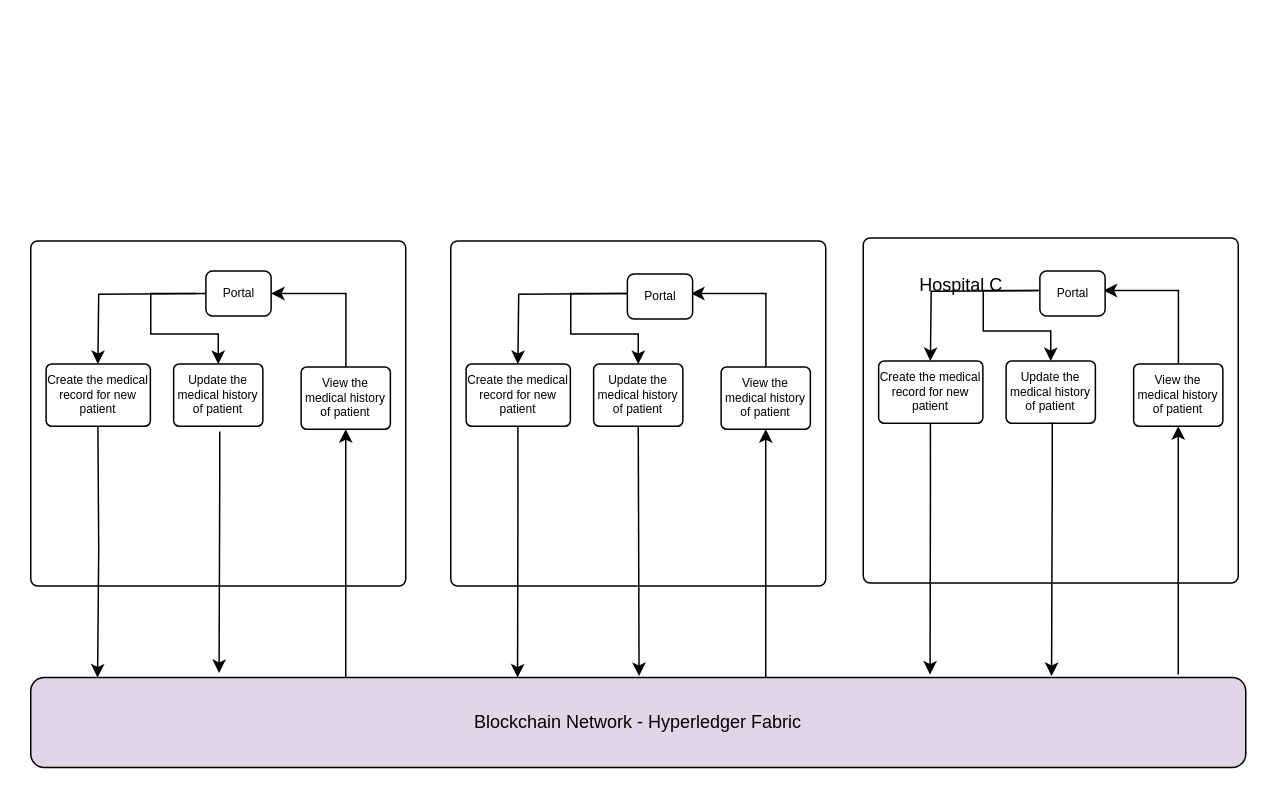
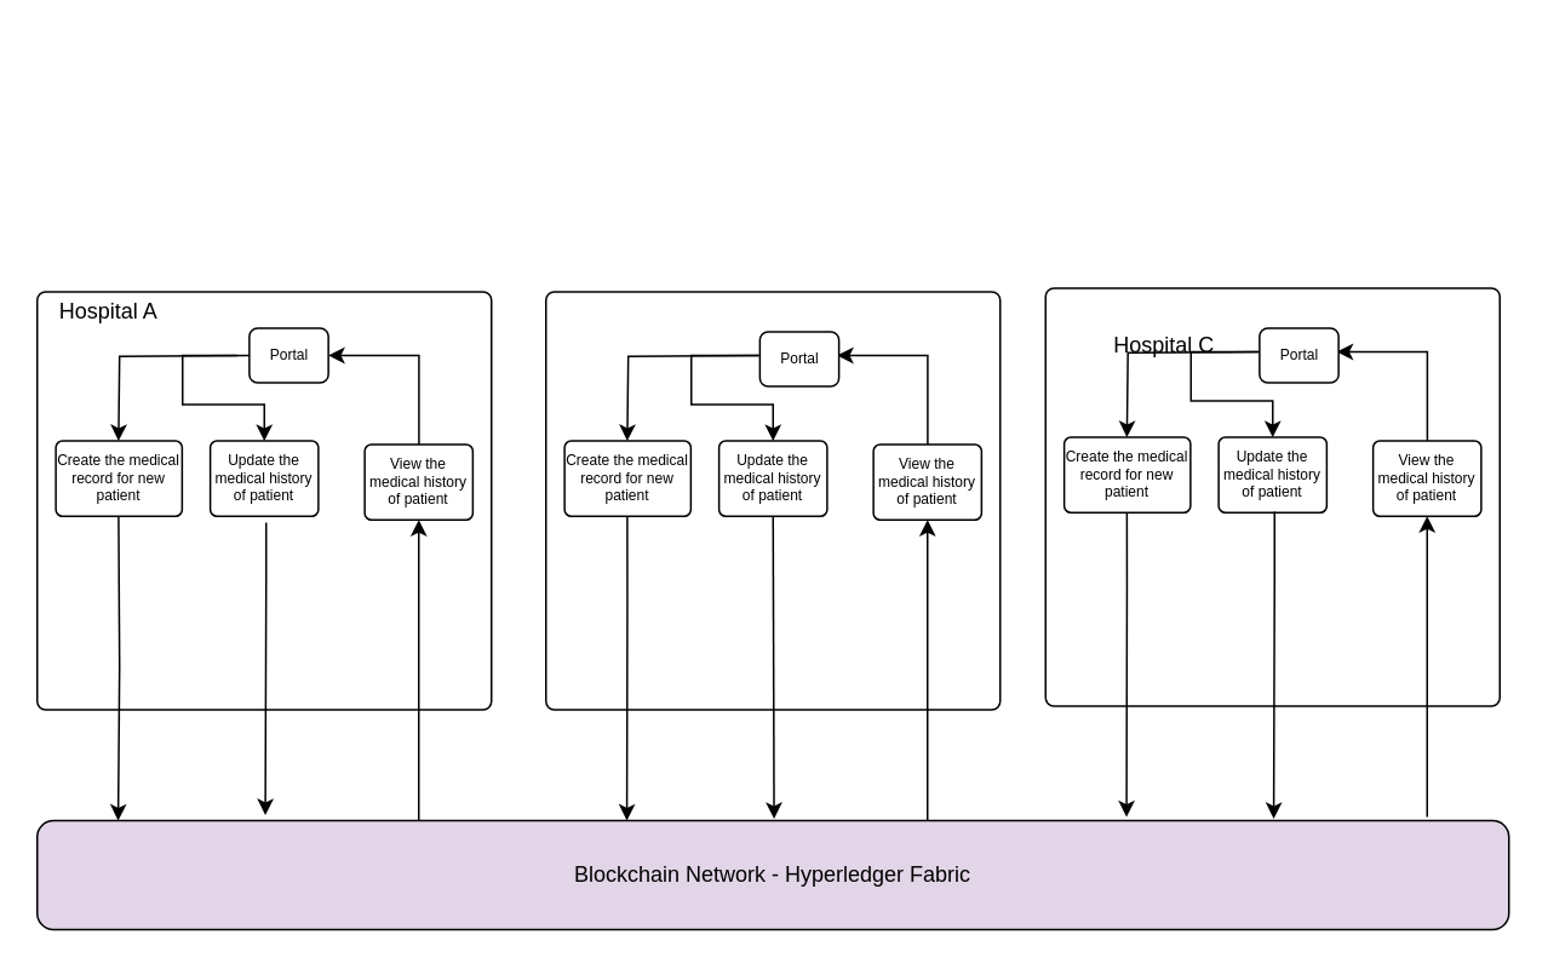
  <mxCell id="0" />
  <mxCell id="1" parent="0" />
  <mxCell id="2" value="" style="rounded=1;whiteSpace=wrap;html=1;arcSize=2;" parent="1" vertex="1"><mxGeometry x="20" y="160" width="250" height="230" as="geometry" /></mxCell>
  <mxCell id="3" value="" style="edgeStyle=orthogonalEdgeStyle;rounded=0;orthogonalLoop=1;jettySize=auto;html=1;" parent="1" edge="1"><mxGeometry relative="1" as="geometry"><mxPoint x="120" y="20" as="targetPoint" /></mxGeometry></mxCell>
  <mxCell id="4" value="" style="edgeStyle=orthogonalEdgeStyle;rounded=0;orthogonalLoop=1;jettySize=auto;html=1;startArrow=classic;startFill=1;" parent="1" edge="1"><mxGeometry relative="1" as="geometry"><mxPoint x="400" y="100" as="sourcePoint" /></mxGeometry></mxCell>
  <mxCell id="5" value="" style="edgeStyle=orthogonalEdgeStyle;rounded=0;orthogonalLoop=1;jettySize=auto;html=1;" parent="1" edge="1"><mxGeometry relative="1" as="geometry"><mxPoint x="520" y="20" as="sourcePoint" /></mxGeometry></mxCell>
  <mxCell id="6" value="" style="edgeStyle=orthogonalEdgeStyle;rounded=0;orthogonalLoop=1;jettySize=auto;html=1;" parent="1" edge="1"><mxGeometry relative="1" as="geometry"><mxPoint x="120" y="380" as="targetPoint" /></mxGeometry></mxCell>
  <mxCell id="7" value="" style="edgeStyle=orthogonalEdgeStyle;rounded=0;orthogonalLoop=1;jettySize=auto;html=1;startArrow=classic;startFill=1;" parent="1" edge="1"><mxGeometry relative="1" as="geometry"><mxPoint x="400" y="460" as="sourcePoint" /></mxGeometry></mxCell>
  <mxCell id="8" value="" style="edgeStyle=orthogonalEdgeStyle;rounded=0;orthogonalLoop=1;jettySize=auto;html=1;" parent="1" edge="1"><mxGeometry relative="1" as="geometry"><mxPoint x="520" y="380" as="sourcePoint" /></mxGeometry></mxCell>
  <mxCell id="9" value="" style="edgeStyle=orthogonalEdgeStyle;rounded=0;orthogonalLoop=1;jettySize=auto;html=1;entryX=0.5;entryY=0;entryDx=0;entryDy=0;" parent="1" edge="1"><mxGeometry relative="1" as="geometry"><mxPoint x="64.75" y="242" as="targetPoint" /><mxPoint x="137" y="195" as="sourcePoint" /></mxGeometry></mxCell>
  <mxCell id="10" value="Portal" style="rounded=1;whiteSpace=wrap;html=1;fontSize=8;" parent="1" vertex="1"><mxGeometry x="136.75" y="180" width="43.5" height="30" as="geometry" /></mxCell>
  <mxCell id="11" value="" style="edgeStyle=orthogonalEdgeStyle;rounded=0;orthogonalLoop=1;jettySize=auto;html=1;entryX=0.055;entryY=0;entryDx=0;entryDy=0;entryPerimeter=0;exitX=0.5;exitY=1;exitDx=0;exitDy=0;" parent="1" target="24" edge="1"><mxGeometry relative="1" as="geometry"><mxPoint x="64.75" y="406" as="targetPoint" /><mxPoint x="64.75" y="280" as="sourcePoint" /></mxGeometry></mxCell>
  <mxCell id="12" value="" style="edgeStyle=orthogonalEdgeStyle;rounded=0;orthogonalLoop=1;jettySize=auto;html=1;entryX=1;entryY=0.5;entryDx=0;entryDy=0;" parent="1" source="13" target="10" edge="1"><mxGeometry relative="1" as="geometry"><mxPoint x="230" y="164" as="targetPoint" /><Array as="points"><mxPoint x="230" y="195" /></Array></mxGeometry></mxCell>
  <mxCell id="13" value="View the medical history of patient" style="rounded=1;whiteSpace=wrap;html=1;fontSize=8;arcSize=9;" parent="1" vertex="1"><mxGeometry x="200.25" y="244" width="59.5" height="41.5" as="geometry" /></mxCell>
+ <mxCell id="14" value="Hospital A" style="text;html=1;align=center;verticalAlign=middle;resizable=0;points=[];autosize=1;" parent="1" vertex="1"><mxGeometry x="24" y="161" width="70" height="20" as="geometry" /></mxCell>
  <mxCell id="15" style="edgeStyle=orthogonalEdgeStyle;rounded=0;orthogonalLoop=1;jettySize=auto;html=1;entryX=0.5;entryY=0;entryDx=0;entryDy=0;" parent="1" edge="1"><mxGeometry relative="1" as="geometry"><mxPoint x="344.8" y="280" as="sourcePoint" /></mxGeometry></mxCell>
  <mxCell id="16" value="" style="edgeStyle=orthogonalEdgeStyle;rounded=0;orthogonalLoop=1;jettySize=auto;html=1;entryX=0;entryY=0.5;entryDx=0;entryDy=0;entryPerimeter=0;" parent="1" edge="1"><mxGeometry relative="1" as="geometry"><mxPoint x="380" y="316" as="sourcePoint" /></mxGeometry></mxCell>
  <mxCell id="17" value="" style="edgeStyle=orthogonalEdgeStyle;rounded=0;orthogonalLoop=1;jettySize=auto;html=1;entryX=0;entryY=0.5;entryDx=0;entryDy=0;exitX=0.5;exitY=0;exitDx=0;exitDy=0;" parent="1" edge="1"><mxGeometry relative="1" as="geometry"><mxPoint x="432" y="222" as="targetPoint" /><mxPoint x="432" y="302" as="sourcePoint" /></mxGeometry></mxCell>
  <mxCell id="18" value="" style="edgeStyle=orthogonalEdgeStyle;rounded=0;orthogonalLoop=1;jettySize=auto;html=1;" parent="1" edge="1"><mxGeometry relative="1" as="geometry"><mxPoint x="510" y="170.5" as="targetPoint" /><mxPoint x="510.1" y="250.5" as="sourcePoint" /></mxGeometry></mxCell>
  <mxCell id="19" value="" style="edgeStyle=orthogonalEdgeStyle;rounded=0;orthogonalLoop=1;jettySize=auto;html=1;" parent="1" edge="1"><mxGeometry relative="1" as="geometry"><mxPoint x="510" y="270" as="targetPoint" /><mxPoint x="510" y="302" as="sourcePoint" /></mxGeometry></mxCell>
  <mxCell id="20" value="" style="edgeStyle=orthogonalEdgeStyle;rounded=0;orthogonalLoop=1;jettySize=auto;html=1;entryX=0;entryY=0.5;entryDx=0;entryDy=0;exitX=0.5;exitY=0;exitDx=0;exitDy=0;" parent="1" edge="1"><mxGeometry relative="1" as="geometry"><mxPoint x="712" y="222" as="targetPoint" /><mxPoint x="712" y="302" as="sourcePoint" /></mxGeometry></mxCell>
  <mxCell id="21" value="" style="edgeStyle=orthogonalEdgeStyle;rounded=0;orthogonalLoop=1;jettySize=auto;html=1;entryX=0.5;entryY=1;entryDx=0;entryDy=0;" parent="1" edge="1"><mxGeometry relative="1" as="geometry"><mxPoint x="790" y="170.5" as="targetPoint" /><mxPoint x="790.1" y="250.5" as="sourcePoint" /></mxGeometry></mxCell>
  <mxCell id="22" value="" style="edgeStyle=orthogonalEdgeStyle;rounded=0;orthogonalLoop=1;jettySize=auto;html=1;" parent="1" edge="1"><mxGeometry relative="1" as="geometry"><mxPoint x="790.1" y="271.5" as="targetPoint" /></mxGeometry></mxCell>
  <mxCell id="23" value="" style="edgeStyle=orthogonalEdgeStyle;rounded=0;orthogonalLoop=1;jettySize=auto;html=1;entryX=0.5;entryY=1;entryDx=0;entryDy=0;" parent="1" edge="1"><mxGeometry relative="1" as="geometry"><mxPoint x="790" y="330" as="targetPoint" /><Array as="points"><mxPoint x="790" y="330" /><mxPoint x="790" y="330" /></Array></mxGeometry></mxCell>
  <mxCell id="24" value="Blockchain Network - Hyperledger Fabric" style="rounded=1;whiteSpace=wrap;html=1;fillColor=#e1d5e7;" parent="1" vertex="1"><mxGeometry x="20" y="451" width="810" height="60" as="geometry" /></mxCell>
  <mxCell id="25" value="Update the medical history of patient" style="rounded=1;whiteSpace=wrap;html=1;fontSize=8;arcSize=9;" parent="1" vertex="1"><mxGeometry x="115.25" y="242" width="59.5" height="41.5" as="geometry" /></mxCell>
  <mxCell id="26" value="Create the medical record for new patient" style="rounded=1;whiteSpace=wrap;html=1;fontSize=8;arcSize=9;" parent="1" vertex="1"><mxGeometry x="30.25" y="242" width="69.5" height="41.5" as="geometry" /></mxCell>
  <mxCell id="27" value="" style="edgeStyle=orthogonalEdgeStyle;rounded=0;orthogonalLoop=1;jettySize=auto;html=1;entryX=0.5;entryY=0;entryDx=0;entryDy=0;" parent="1" target="25" edge="1"><mxGeometry relative="1" as="geometry"><mxPoint x="74.75" y="252" as="targetPoint" /><mxPoint x="130" y="195" as="sourcePoint" /><Array as="points"><mxPoint x="100" y="195" /><mxPoint x="100" y="222" /><mxPoint x="145" y="222" /></Array></mxGeometry></mxCell>
  <mxCell id="28" value="" style="edgeStyle=orthogonalEdgeStyle;rounded=0;orthogonalLoop=1;jettySize=auto;html=1;entryX=0.055;entryY=0;entryDx=0;entryDy=0;entryPerimeter=0;" parent="1" edge="1"><mxGeometry relative="1" as="geometry"><mxPoint x="145.55" y="448" as="targetPoint" /><mxPoint x="146" y="287" as="sourcePoint" /><Array as="points"><mxPoint x="146" y="317" /><mxPoint x="146" y="317" /></Array></mxGeometry></mxCell>
  <mxCell id="29" value="" style="endArrow=classic;html=1;entryX=0.5;entryY=1;entryDx=0;entryDy=0;" parent="1" target="13" edge="1"><mxGeometry width="50" height="50" relative="1" as="geometry"><mxPoint x="230" y="451" as="sourcePoint" /><mxPoint x="330" y="290" as="targetPoint" /></mxGeometry></mxCell>
  <mxCell id="30" value="" style="rounded=1;whiteSpace=wrap;html=1;arcSize=2;" parent="1" vertex="1"><mxGeometry x="300" y="160" width="250" height="230" as="geometry" /></mxCell>
  <mxCell id="31" value="" style="edgeStyle=orthogonalEdgeStyle;rounded=0;orthogonalLoop=1;jettySize=auto;html=1;entryX=0.5;entryY=0;entryDx=0;entryDy=0;" parent="1" edge="1"><mxGeometry relative="1" as="geometry"><mxPoint x="344.75" y="242" as="targetPoint" /><mxPoint x="417" y="195" as="sourcePoint" /></mxGeometry></mxCell>
  <mxCell id="32" value="" style="edgeStyle=orthogonalEdgeStyle;rounded=0;orthogonalLoop=1;jettySize=auto;html=1;entryX=0.055;entryY=0;entryDx=0;entryDy=0;entryPerimeter=0;exitX=0.5;exitY=1;exitDx=0;exitDy=0;" parent="1" edge="1"><mxGeometry relative="1" as="geometry"><mxPoint x="344.55" y="451" as="targetPoint" /><mxPoint x="344.75" y="280" as="sourcePoint" /><Array as="points"><mxPoint x="345" y="330" /><mxPoint x="345" y="330" /></Array></mxGeometry></mxCell>
  <mxCell id="33" value="" style="edgeStyle=orthogonalEdgeStyle;rounded=0;orthogonalLoop=1;jettySize=auto;html=1;entryX=1;entryY=0.5;entryDx=0;entryDy=0;" parent="1" source="34" edge="1"><mxGeometry relative="1" as="geometry"><mxPoint x="460.25" y="195" as="targetPoint" /><Array as="points"><mxPoint x="510" y="195" /></Array></mxGeometry></mxCell>
  <mxCell id="34" value="View the medical history of patient" style="rounded=1;whiteSpace=wrap;html=1;fontSize=8;arcSize=9;" parent="1" vertex="1"><mxGeometry x="480.25" y="244" width="59.5" height="41.5" as="geometry" /></mxCell>
  <mxCell id="35" value="Update the medical history of patient" style="rounded=1;whiteSpace=wrap;html=1;fontSize=8;arcSize=9;" parent="1" vertex="1"><mxGeometry x="395.25" y="242" width="59.5" height="41.5" as="geometry" /></mxCell>
  <mxCell id="36" value="Create the medical record for new patient" style="rounded=1;whiteSpace=wrap;html=1;fontSize=8;arcSize=9;" parent="1" vertex="1"><mxGeometry x="310.25" y="242" width="69.5" height="41.5" as="geometry" /></mxCell>
  <mxCell id="37" value="" style="edgeStyle=orthogonalEdgeStyle;rounded=0;orthogonalLoop=1;jettySize=auto;html=1;entryX=0.5;entryY=0;entryDx=0;entryDy=0;" parent="1" target="35" edge="1"><mxGeometry relative="1" as="geometry"><mxPoint x="354.75" y="252" as="targetPoint" /><mxPoint x="420" y="195" as="sourcePoint" /><Array as="points"><mxPoint x="380" y="195" /><mxPoint x="380" y="222" /><mxPoint x="425" y="222" /></Array></mxGeometry></mxCell>
  <mxCell id="38" value="" style="edgeStyle=orthogonalEdgeStyle;rounded=0;orthogonalLoop=1;jettySize=auto;html=1;entryX=0.055;entryY=0;entryDx=0;entryDy=0;entryPerimeter=0;exitX=0.5;exitY=1;exitDx=0;exitDy=0;" parent="1" source="35" edge="1"><mxGeometry relative="1" as="geometry"><mxPoint x="425.55" y="450" as="targetPoint" /><mxPoint x="426" y="280" as="sourcePoint" /><Array as="points"><mxPoint x="426" y="284" /></Array></mxGeometry></mxCell>
  <mxCell id="39" value="" style="endArrow=classic;html=1;entryX=0.5;entryY=1;entryDx=0;entryDy=0;" parent="1" target="34" edge="1"><mxGeometry width="50" height="50" relative="1" as="geometry"><mxPoint x="510" y="451" as="sourcePoint" /><mxPoint x="610" y="290" as="targetPoint" /></mxGeometry></mxCell>
  <mxCell id="40" value="Portal" style="rounded=1;whiteSpace=wrap;html=1;fontSize=8;" parent="1" vertex="1"><mxGeometry x="417.75" y="182" width="43.5" height="30" as="geometry" /></mxCell>
  <mxCell id="41" value="" style="rounded=1;whiteSpace=wrap;html=1;arcSize=2;" parent="1" vertex="1"><mxGeometry x="575" y="158" width="250" height="230" as="geometry" /></mxCell>
  <mxCell id="42" value="" style="edgeStyle=orthogonalEdgeStyle;rounded=0;orthogonalLoop=1;jettySize=auto;html=1;entryX=0.5;entryY=0;entryDx=0;entryDy=0;" parent="1" edge="1"><mxGeometry relative="1" as="geometry"><mxPoint x="619.75" y="240" as="targetPoint" /><mxPoint x="692" y="193" as="sourcePoint" /></mxGeometry></mxCell>
  <mxCell id="43" value="" style="edgeStyle=orthogonalEdgeStyle;rounded=0;orthogonalLoop=1;jettySize=auto;html=1;entryX=0.055;entryY=0;entryDx=0;entryDy=0;entryPerimeter=0;exitX=0.5;exitY=1;exitDx=0;exitDy=0;" parent="1" edge="1"><mxGeometry relative="1" as="geometry"><mxPoint x="619.55" y="449" as="targetPoint" /><mxPoint x="619.75" y="278" as="sourcePoint" /><Array as="points"><mxPoint x="620" y="320" /><mxPoint x="620" y="320" /></Array></mxGeometry></mxCell>
  <mxCell id="44" value="" style="edgeStyle=orthogonalEdgeStyle;rounded=0;orthogonalLoop=1;jettySize=auto;html=1;entryX=1;entryY=0.5;entryDx=0;entryDy=0;" parent="1" source="45" edge="1"><mxGeometry relative="1" as="geometry"><mxPoint x="735.25" y="193" as="targetPoint" /><Array as="points"><mxPoint x="785" y="193" /></Array></mxGeometry></mxCell>
  <mxCell id="45" value="View the medical history of patient" style="rounded=1;whiteSpace=wrap;html=1;fontSize=8;arcSize=9;" parent="1" vertex="1"><mxGeometry x="755.25" y="242" width="59.5" height="41.5" as="geometry" /></mxCell>
  <mxCell id="46" value="Hospital C" style="text;html=1;align=center;verticalAlign=middle;resizable=0;points=[];autosize=1;" parent="1" vertex="1"><mxGeometry x="605" y="180" width="70" height="20" as="geometry" /></mxCell>
  <mxCell id="47" value="Update the medical history of patient" style="rounded=1;whiteSpace=wrap;html=1;fontSize=8;arcSize=9;" parent="1" vertex="1"><mxGeometry x="670.25" y="240" width="59.5" height="41.5" as="geometry" /></mxCell>
  <mxCell id="48" value="Create the medical record for new patient" style="rounded=1;whiteSpace=wrap;html=1;fontSize=8;arcSize=9;" parent="1" vertex="1"><mxGeometry x="585.25" y="240" width="69.5" height="41.5" as="geometry" /></mxCell>
  <mxCell id="49" value="" style="edgeStyle=orthogonalEdgeStyle;rounded=0;orthogonalLoop=1;jettySize=auto;html=1;entryX=0.5;entryY=0;entryDx=0;entryDy=0;" parent="1" target="47" edge="1"><mxGeometry relative="1" as="geometry"><mxPoint x="629.75" y="250" as="targetPoint" /><mxPoint x="695" y="193" as="sourcePoint" /><Array as="points"><mxPoint x="655" y="193" /><mxPoint x="655" y="220" /><mxPoint x="700" y="220" /></Array></mxGeometry></mxCell>
  <mxCell id="50" value="" style="edgeStyle=orthogonalEdgeStyle;rounded=0;orthogonalLoop=1;jettySize=auto;html=1;entryX=0.055;entryY=0;entryDx=0;entryDy=0;entryPerimeter=0;" parent="1" edge="1"><mxGeometry relative="1" as="geometry"><mxPoint x="700.55" y="450" as="targetPoint" /><mxPoint x="701" y="281" as="sourcePoint" /><Array as="points"><mxPoint x="701" y="319" /><mxPoint x="701" y="319" /></Array></mxGeometry></mxCell>
  <mxCell id="51" value="" style="endArrow=classic;html=1;entryX=0.5;entryY=1;entryDx=0;entryDy=0;" parent="1" target="45" edge="1"><mxGeometry width="50" height="50" relative="1" as="geometry"><mxPoint x="785" y="449" as="sourcePoint" /><mxPoint x="885" y="288" as="targetPoint" /></mxGeometry></mxCell>
  <mxCell id="52" value="Portal" style="rounded=1;whiteSpace=wrap;html=1;fontSize=8;" parent="1" vertex="1"><mxGeometry x="692.75" y="180" width="43.5" height="30" as="geometry" /></mxCell>
